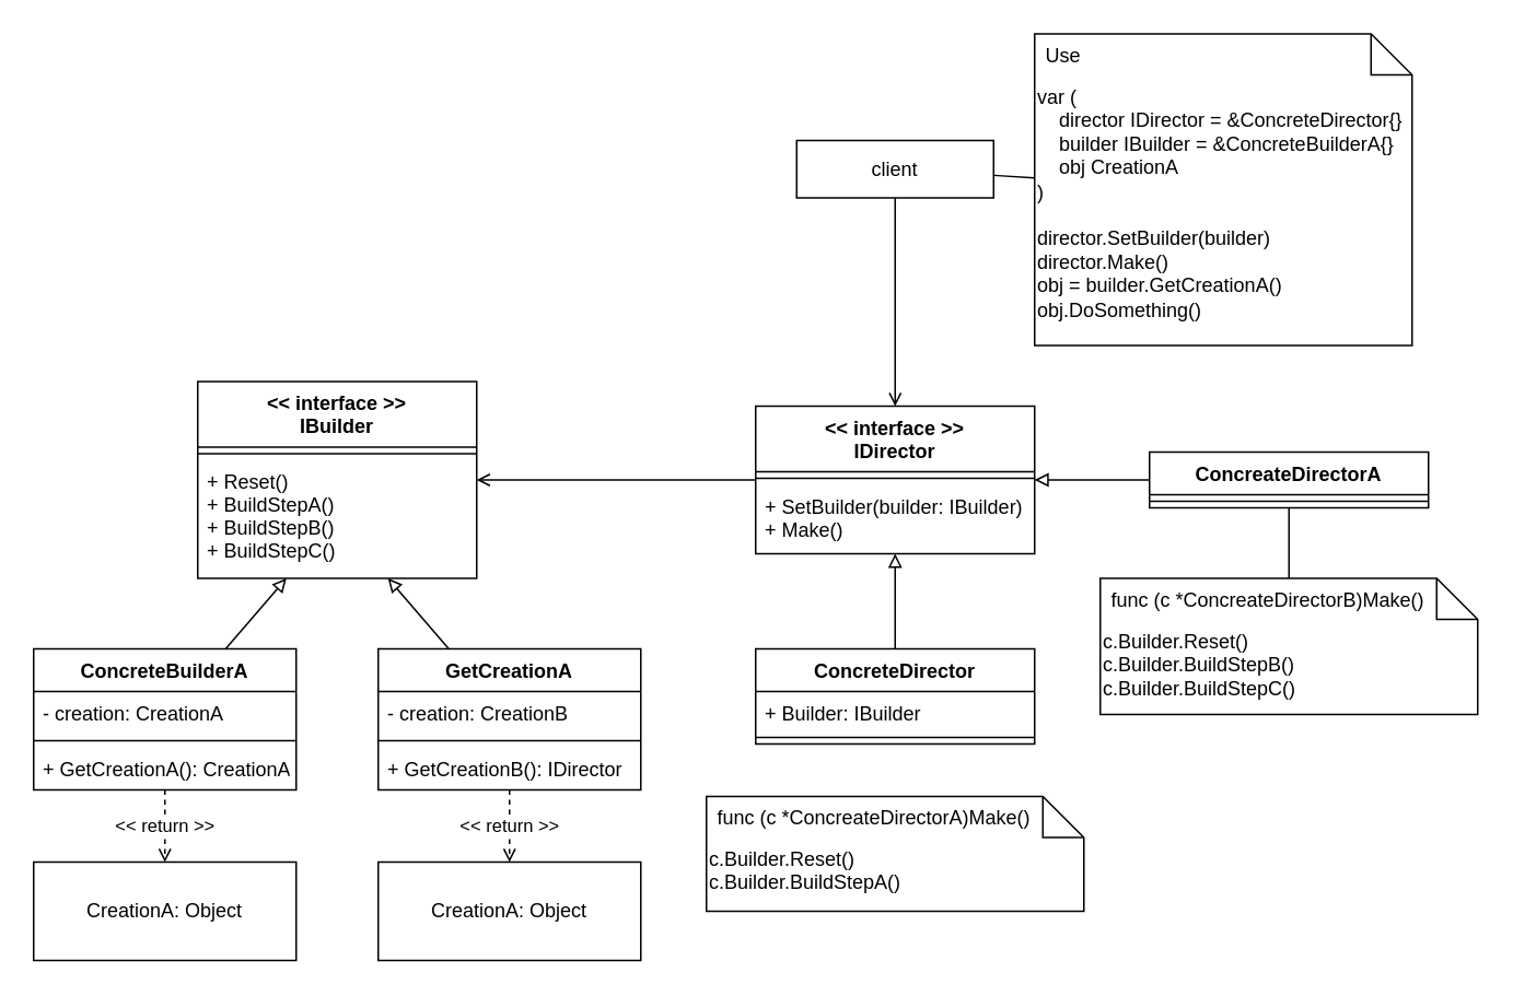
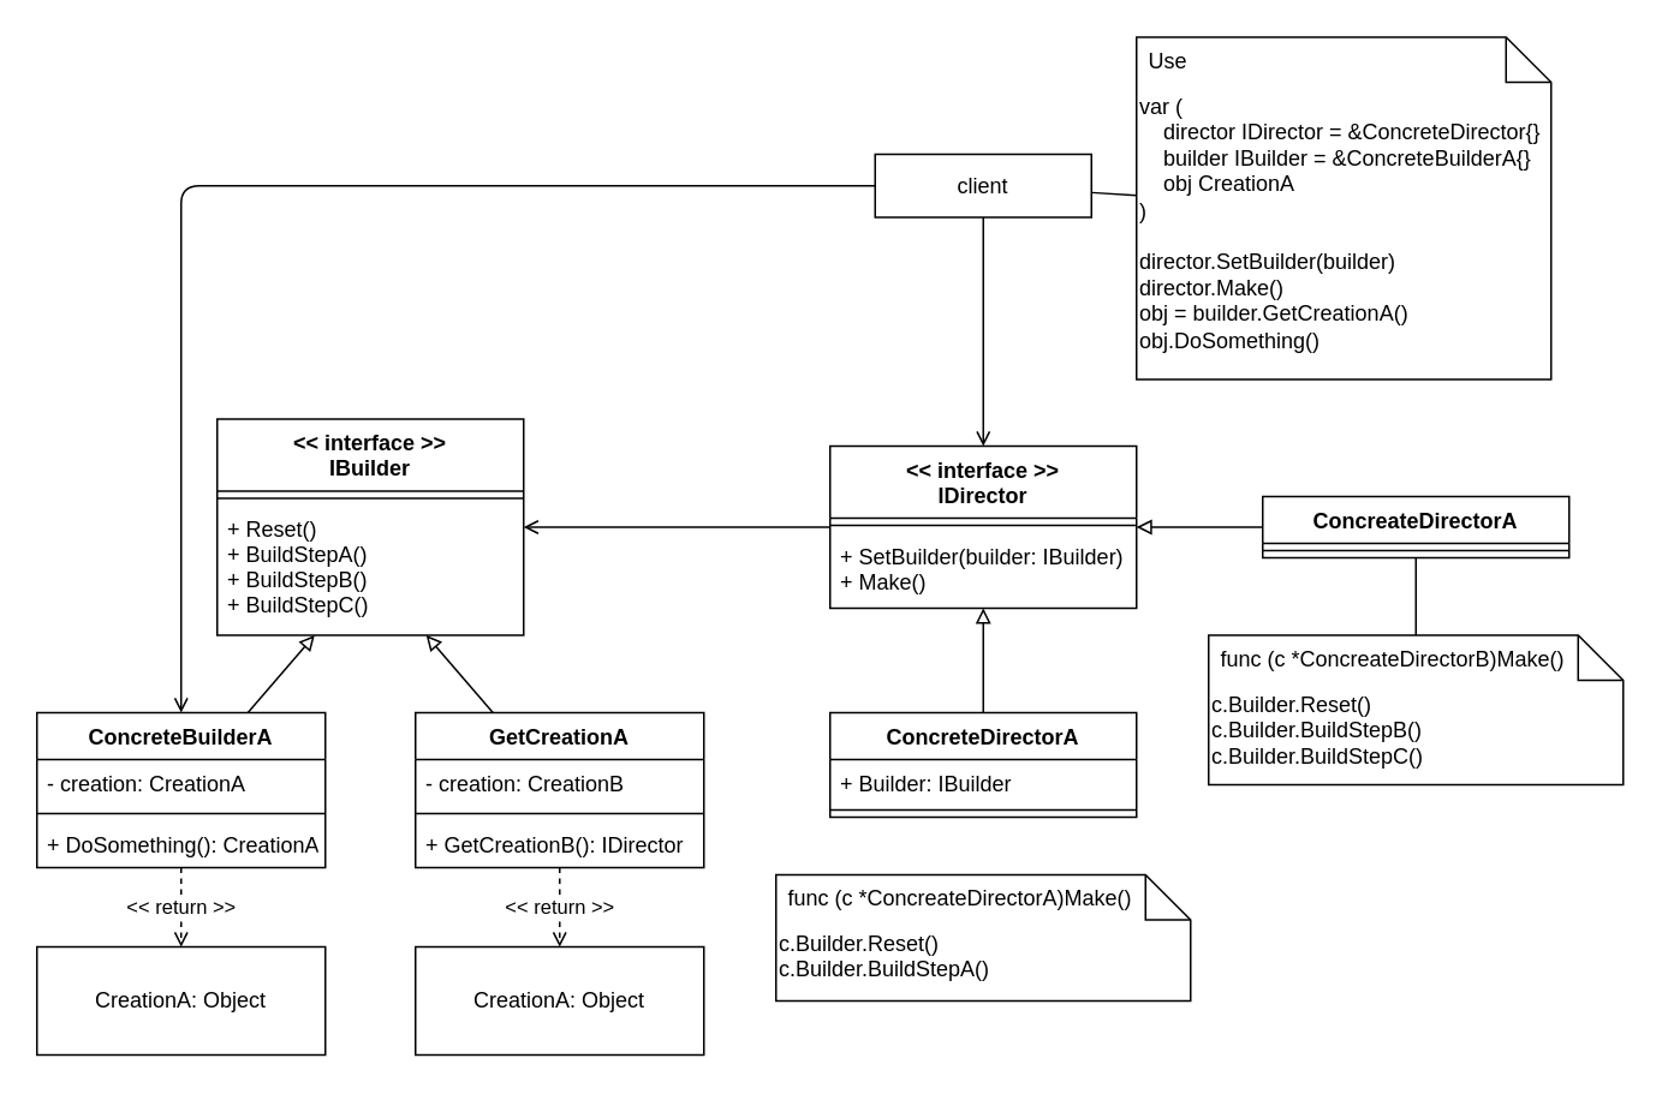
  <mxCell id="0" />
  <mxCell id="1" parent="0" />
  <mxCell id="2" value="" style="html=1;endArrow=open;endFill=0;" edge="1" parent="1" source="5" target="7"><mxGeometry relative="1" as="geometry" /></mxCell>
+ <mxCell id="3" value="" style="edgeStyle=orthogonalEdgeStyle;html=1;endArrow=open;endFill=0;" edge="1" parent="1" source="5" target="15"><mxGeometry relative="1" as="geometry" /></mxCell>
  <mxCell id="4" value="" style="edgeStyle=none;html=1;endArrow=none;endFill=0;" edge="1" parent="1" source="5" target="31"><mxGeometry relative="1" as="geometry" /></mxCell>
  <mxCell id="5" value="client" style="rounded=0;whiteSpace=wrap;html=1;" vertex="1" parent="1"><mxGeometry x="485" y="85" width="120" height="35" as="geometry" /></mxCell>
  <mxCell id="6" value="" style="edgeStyle=none;html=1;endArrow=open;endFill=0;" edge="1" parent="1" source="7" target="10"><mxGeometry relative="1" as="geometry" /></mxCell>
  <mxCell id="7" value="&lt;&lt; interface &gt;&gt;&#10;IDirector" style="swimlane;fontStyle=1;align=center;verticalAlign=top;childLayout=stackLayout;horizontal=1;startSize=40;horizontalStack=0;resizeParent=1;resizeParentMax=0;resizeLast=0;collapsible=1;marginBottom=0;" vertex="1" parent="1"><mxGeometry x="460" y="247" width="170" height="90" as="geometry" /></mxCell>
  <mxCell id="8" value="" style="line;strokeWidth=1;fillColor=none;align=left;verticalAlign=middle;spacingTop=-1;spacingLeft=3;spacingRight=3;rotatable=0;labelPosition=right;points=[];portConstraint=eastwest;strokeColor=inherit;" vertex="1" parent="7"><mxGeometry y="40" width="170" height="8" as="geometry" /></mxCell>
  <mxCell id="9" value="+ SetBuilder(builder: IBuilder)&#10;+ Make()" style="text;strokeColor=none;fillColor=none;align=left;verticalAlign=top;spacingLeft=4;spacingRight=4;overflow=hidden;rotatable=0;points=[[0,0.5],[1,0.5]];portConstraint=eastwest;" vertex="1" parent="7"><mxGeometry y="48" width="170" height="42" as="geometry" /></mxCell>
  <mxCell id="10" value="&lt;&lt; interface &gt;&gt;&#10;IBuilder" style="swimlane;fontStyle=1;align=center;verticalAlign=top;childLayout=stackLayout;horizontal=1;startSize=40;horizontalStack=0;resizeParent=1;resizeParentMax=0;resizeLast=0;collapsible=1;marginBottom=0;" vertex="1" parent="1"><mxGeometry x="120" y="232" width="170" height="120" as="geometry" /></mxCell>
  <mxCell id="11" value="" style="line;strokeWidth=1;fillColor=none;align=left;verticalAlign=middle;spacingTop=-1;spacingLeft=3;spacingRight=3;rotatable=0;labelPosition=right;points=[];portConstraint=eastwest;strokeColor=inherit;" vertex="1" parent="10"><mxGeometry y="40" width="170" height="8" as="geometry" /></mxCell>
  <mxCell id="12" value="+ Reset()&#10;+ BuildStepA()&#10;+ BuildStepB()&#10;+ BuildStepC()" style="text;strokeColor=none;fillColor=none;align=left;verticalAlign=top;spacingLeft=4;spacingRight=4;overflow=hidden;rotatable=0;points=[[0,0.5],[1,0.5]];portConstraint=eastwest;" vertex="1" parent="10"><mxGeometry y="48" width="170" height="72" as="geometry" /></mxCell>
  <mxCell id="13" value="" style="edgeStyle=none;html=1;endArrow=block;endFill=0;" edge="1" parent="1" source="15" target="12"><mxGeometry relative="1" as="geometry" /></mxCell>
  <mxCell id="14" value="&amp;lt;&amp;lt; return &amp;gt;&amp;gt;" style="edgeStyle=none;html=1;endArrow=open;endFill=0;dashed=1;" edge="1" parent="1" source="15" target="25"><mxGeometry relative="1" as="geometry" /></mxCell>
  <mxCell id="15" value="ConcreteBuilderA" style="swimlane;fontStyle=1;align=center;verticalAlign=top;childLayout=stackLayout;horizontal=1;startSize=26;horizontalStack=0;resizeParent=1;resizeParentMax=0;resizeLast=0;collapsible=1;marginBottom=0;" vertex="1" parent="1"><mxGeometry x="20" y="395" width="160" height="86" as="geometry" /></mxCell>
  <mxCell id="16" value="- creation: CreationA" style="text;strokeColor=none;fillColor=none;align=left;verticalAlign=top;spacingLeft=4;spacingRight=4;overflow=hidden;rotatable=0;points=[[0,0.5],[1,0.5]];portConstraint=eastwest;" vertex="1" parent="15"><mxGeometry y="26" width="160" height="26" as="geometry" /></mxCell>
  <mxCell id="17" value="" style="line;strokeWidth=1;fillColor=none;align=left;verticalAlign=middle;spacingTop=-1;spacingLeft=3;spacingRight=3;rotatable=0;labelPosition=right;points=[];portConstraint=eastwest;strokeColor=inherit;" vertex="1" parent="15"><mxGeometry y="52" width="160" height="8" as="geometry" /></mxCell>
- <mxCell id="18" value="+ GetCreationA(): CreationA" style="text;strokeColor=none;fillColor=none;align=left;verticalAlign=top;spacingLeft=4;spacingRight=4;overflow=hidden;rotatable=0;points=[[0,0.5],[1,0.5]];portConstraint=eastwest;" vertex="1" parent="15"><mxGeometry y="60" width="160" height="26" as="geometry" /></mxCell>
+ <mxCell id="18" value="+ DoSomething(): CreationA" style="text;strokeColor=none;fillColor=none;align=left;verticalAlign=top;spacingLeft=4;spacingRight=4;overflow=hidden;rotatable=0;points=[[0,0.5],[1,0.5]];portConstraint=eastwest;" vertex="1" parent="15"><mxGeometry y="60" width="160" height="26" as="geometry" /></mxCell>
  <mxCell id="19" value="" style="edgeStyle=none;html=1;endArrow=block;endFill=0;" edge="1" parent="1" source="21" target="12"><mxGeometry relative="1" as="geometry" /></mxCell>
  <mxCell id="20" value="&amp;lt;&amp;lt; return &amp;gt;&amp;gt;" style="edgeStyle=none;html=1;endArrow=open;endFill=0;dashed=1;" edge="1" parent="1" source="21" target="26"><mxGeometry relative="1" as="geometry" /></mxCell>
  <mxCell id="21" value="GetCreationA" style="swimlane;fontStyle=1;align=center;verticalAlign=top;childLayout=stackLayout;horizontal=1;startSize=26;horizontalStack=0;resizeParent=1;resizeParentMax=0;resizeLast=0;collapsible=1;marginBottom=0;" vertex="1" parent="1"><mxGeometry x="230" y="395" width="160" height="86" as="geometry" /></mxCell>
  <mxCell id="22" value="- creation: CreationB" style="text;strokeColor=none;fillColor=none;align=left;verticalAlign=top;spacingLeft=4;spacingRight=4;overflow=hidden;rotatable=0;points=[[0,0.5],[1,0.5]];portConstraint=eastwest;" vertex="1" parent="21"><mxGeometry y="26" width="160" height="26" as="geometry" /></mxCell>
  <mxCell id="23" value="" style="line;strokeWidth=1;fillColor=none;align=left;verticalAlign=middle;spacingTop=-1;spacingLeft=3;spacingRight=3;rotatable=0;labelPosition=right;points=[];portConstraint=eastwest;strokeColor=inherit;" vertex="1" parent="21"><mxGeometry y="52" width="160" height="8" as="geometry" /></mxCell>
  <mxCell id="24" value="+ GetCreationB(): IDirector" style="text;strokeColor=none;fillColor=none;align=left;verticalAlign=top;spacingLeft=4;spacingRight=4;overflow=hidden;rotatable=0;points=[[0,0.5],[1,0.5]];portConstraint=eastwest;" vertex="1" parent="21"><mxGeometry y="60" width="160" height="26" as="geometry" /></mxCell>
  <mxCell id="25" value="CreationA: Object" style="rounded=0;whiteSpace=wrap;html=1;" vertex="1" parent="1"><mxGeometry x="20" y="525" width="160" height="60" as="geometry" /></mxCell>
  <mxCell id="26" value="CreationA: Object" style="rounded=0;whiteSpace=wrap;html=1;" vertex="1" parent="1"><mxGeometry x="230" y="525" width="160" height="60" as="geometry" /></mxCell>
  <mxCell id="27" value="" style="edgeStyle=none;html=1;endArrow=block;endFill=0;" edge="1" parent="1" source="28" target="7"><mxGeometry relative="1" as="geometry" /></mxCell>
- <mxCell id="28" value="ConcreteDirector" style="swimlane;fontStyle=1;align=center;verticalAlign=top;childLayout=stackLayout;horizontal=1;startSize=26;horizontalStack=0;resizeParent=1;resizeParentMax=0;resizeLast=0;collapsible=1;marginBottom=0;" vertex="1" parent="1"><mxGeometry x="460" y="395" width="170" height="58" as="geometry" /></mxCell>
+ <mxCell id="28" value="ConcreteDirectorA" style="swimlane;fontStyle=1;align=center;verticalAlign=top;childLayout=stackLayout;horizontal=1;startSize=26;horizontalStack=0;resizeParent=1;resizeParentMax=0;resizeLast=0;collapsible=1;marginBottom=0;" vertex="1" parent="1"><mxGeometry x="460" y="395" width="170" height="58" as="geometry" /></mxCell>
  <mxCell id="29" value="+ Builder: IBuilder" style="text;strokeColor=none;fillColor=none;align=left;verticalAlign=top;spacingLeft=4;spacingRight=4;overflow=hidden;rotatable=0;points=[[0,0.5],[1,0.5]];portConstraint=eastwest;" vertex="1" parent="28"><mxGeometry y="26" width="170" height="24" as="geometry" /></mxCell>
  <mxCell id="30" value="" style="line;strokeWidth=1;fillColor=none;align=left;verticalAlign=middle;spacingTop=-1;spacingLeft=3;spacingRight=3;rotatable=0;labelPosition=right;points=[];portConstraint=eastwest;strokeColor=inherit;" vertex="1" parent="28"><mxGeometry y="50" width="170" height="8" as="geometry" /></mxCell>
  <mxCell id="31" value="var (&lt;br&gt;&amp;nbsp; &amp;nbsp; director IDirector = &amp;amp;ConcreteDirector{}&lt;br&gt;&amp;nbsp; &amp;nbsp; builder IBuilder = &amp;amp;ConcreteBuilderA{}&lt;br&gt;&amp;nbsp; &amp;nbsp; obj CreationA&lt;br&gt;)&lt;br&gt;&lt;br&gt;director.SetBuilder(builder)&lt;br&gt;director.Make()&lt;br&gt;obj = builder.GetCreationA()&lt;br&gt;obj.DoSomething()" style="shape=note2;boundedLbl=1;whiteSpace=wrap;html=1;size=25;verticalAlign=top;align=left;" vertex="1" parent="1"><mxGeometry x="630" y="20" width="230" height="190" as="geometry" /></mxCell>
  <mxCell id="32" value="Use" style="resizeWidth=1;part=1;strokeColor=none;fillColor=none;align=left;spacingLeft=5;" vertex="1" parent="31"><mxGeometry width="230" height="25" relative="1" as="geometry" /></mxCell>
  <mxCell id="33" value="" style="edgeStyle=none;html=1;endArrow=block;endFill=0;" edge="1" parent="1" source="35" target="7"><mxGeometry relative="1" as="geometry" /></mxCell>
  <mxCell id="34" value="" style="edgeStyle=none;html=1;endArrow=none;endFill=0;" edge="1" parent="1" source="35" target="40"><mxGeometry relative="1" as="geometry" /></mxCell>
  <mxCell id="35" value="ConcreateDirectorA" style="swimlane;fontStyle=1;align=center;verticalAlign=top;childLayout=stackLayout;horizontal=1;startSize=26;horizontalStack=0;resizeParent=1;resizeParentMax=0;resizeLast=0;collapsible=1;marginBottom=0;" vertex="1" parent="1"><mxGeometry x="700" y="275" width="170" height="34" as="geometry" /></mxCell>
  <mxCell id="36" value="" style="line;strokeWidth=1;fillColor=none;align=left;verticalAlign=middle;spacingTop=-1;spacingLeft=3;spacingRight=3;rotatable=0;labelPosition=right;points=[];portConstraint=eastwest;strokeColor=inherit;" vertex="1" parent="35"><mxGeometry y="26" width="170" height="8" as="geometry" /></mxCell>
  <mxCell id="37" value="c.Builder.Reset()&lt;br&gt;c.Builder.BuildStepA()" style="shape=note2;boundedLbl=1;whiteSpace=wrap;html=1;size=25;verticalAlign=top;align=left;" vertex="1" parent="1"><mxGeometry x="430" y="485" width="230" height="70" as="geometry" /></mxCell>
  <mxCell id="38" value="func (c *ConcreateDirectorA)Make()" style="resizeWidth=1;part=1;strokeColor=none;fillColor=none;align=left;spacingLeft=5;" vertex="1" parent="37"><mxGeometry width="230" height="25" relative="1" as="geometry" /></mxCell>
  <mxCell id="39" value="c.Builder.Reset()&lt;br&gt;c.Builder.BuildStepB()&lt;br&gt;c.Builder.BuildStepC()" style="shape=note2;boundedLbl=1;whiteSpace=wrap;html=1;size=25;verticalAlign=top;align=left;" vertex="1" parent="1"><mxGeometry x="670" y="352" width="230" height="83" as="geometry" /></mxCell>
  <mxCell id="40" value="func (c *ConcreateDirectorB)Make()" style="resizeWidth=1;part=1;strokeColor=none;fillColor=none;align=left;spacingLeft=5;" vertex="1" parent="39"><mxGeometry width="230" height="25" relative="1" as="geometry" /></mxCell>
